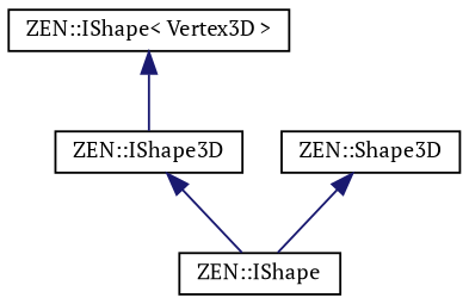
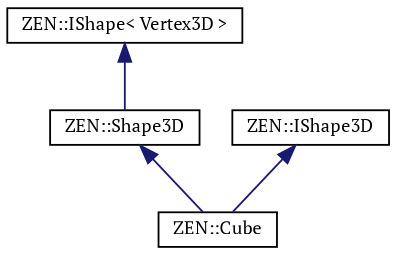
  digraph {
    fontname="PT Serif"
    rankdir=TB
    node [color=black fillcolor=white fontname="PT Serif" fontsize=10 shape=record style=filled]
    edge [color=midnightblue dir=back fontname="PT Serif" fontsize=10 labelfontname=Helvetica labelfontsize=10 style=solid]
    n1 [height=0.2 label="ZEN::IShape\< Vertex3D \>" width=0.4]
    n2 [height=0.2 label="ZEN::IShape3D" width=0.4]
-   n3 [height=0.2 label="ZEN::IShape" width=0.4]
+   n3 [height=0.2 label="ZEN::Cube" width=0.4]
    n4 [height=0.2 label="ZEN::Shape3D" width=0.4]
-   n1 -> n2
+   n1 -> n4
    n2 -> n3
    n4 -> n3
  }
